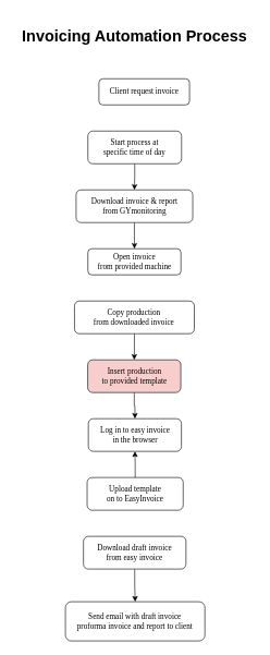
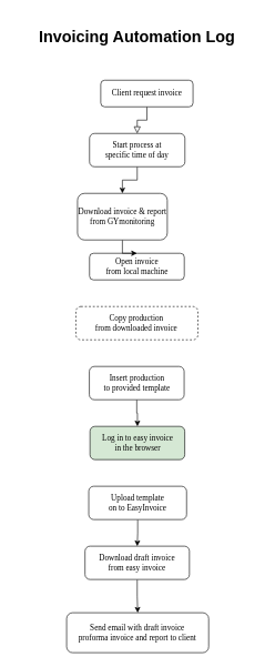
  <mxCell id="0" />
  <mxCell id="1" parent="0" />
+ <mxCell id="2" value="" style="rounded=0;html=1;jettySize=auto;orthogonalLoop=1;fontSize=11;endArrow=block;endFill=0;endSize=8;strokeWidth=1;shadow=0;labelBackgroundColor=none;edgeStyle=orthogonalEdgeStyle;fontFamily=Times New Roman;fontColor=default;" parent="1" source="3" target="7" edge="1"><mxGeometry relative="1" as="geometry"><mxPoint x="205.12" y="230" as="targetPoint" /></mxGeometry></mxCell>
  <mxCell id="3" value="Client request invoice" style="rounded=1;whiteSpace=wrap;html=1;fontSize=12;glass=0;strokeWidth=1;shadow=0;fontFamily=Times New Roman;labelBackgroundColor=none;" parent="1" vertex="1"><mxGeometry x="150.76" y="120" width="138.75" height="40" as="geometry" /></mxCell>
- <mxCell id="4" value="&lt;div&gt;Open invoice&lt;/div&gt;&lt;div&gt;from provided machine&lt;br&gt;&lt;/div&gt;" style="rounded=1;whiteSpace=wrap;html=1;fontSize=12;glass=0;strokeWidth=1;shadow=0;fontFamily=Times New Roman;labelBackgroundColor=none;" parent="1" vertex="1"><mxGeometry x="133.88" y="380" width="142.5" height="40" as="geometry" /></mxCell>
+ <mxCell id="4" value="&lt;div&gt;Open invoice&lt;/div&gt;&lt;div&gt;from local machine&lt;br&gt;&lt;/div&gt;" style="rounded=1;whiteSpace=wrap;html=1;fontSize=12;glass=0;strokeWidth=1;shadow=0;fontFamily=Times New Roman;labelBackgroundColor=none;" parent="1" vertex="1"><mxGeometry x="133.88" y="380" width="142.5" height="40" as="geometry" /></mxCell>
  <mxCell id="5" style="edgeStyle=orthogonalEdgeStyle;rounded=0;orthogonalLoop=1;jettySize=auto;html=1;labelBackgroundColor=none;fontColor=default;" edge="1" parent="1" source="15" target="4"><mxGeometry relative="1" as="geometry"><mxPoint x="203.179" y="350" as="sourcePoint" /></mxGeometry></mxCell>
  <mxCell id="6" style="edgeStyle=orthogonalEdgeStyle;rounded=0;orthogonalLoop=1;jettySize=auto;html=1;exitX=0.5;exitY=1;exitDx=0;exitDy=0;" edge="1" parent="1" source="7" target="15"><mxGeometry relative="1" as="geometry" /></mxCell>
  <mxCell id="7" value="&lt;div&gt;Start process at&lt;/div&gt;&lt;div&gt;specific time of day&lt;/div&gt;" style="rounded=1;whiteSpace=wrap;html=1;fontSize=12;glass=0;strokeWidth=1;shadow=0;fontFamily=Times New Roman;labelBackgroundColor=none;" parent="1" vertex="1"><mxGeometry x="133.88" y="200" width="143.43" height="50" as="geometry" /></mxCell>
  <mxCell id="8" style="edgeStyle=orthogonalEdgeStyle;rounded=0;orthogonalLoop=1;jettySize=auto;html=1;exitX=0.5;exitY=1;exitDx=0;exitDy=0;labelBackgroundColor=none;fontColor=default;" edge="1" parent="1" source="9" target="11"><mxGeometry relative="1" as="geometry" /></mxCell>
- <mxCell id="9" value="Insert production&lt;br&gt;to provided template" style="rounded=1;whiteSpace=wrap;html=1;fontSize=12;glass=0;strokeWidth=1;shadow=0;fontFamily=Times New Roman;labelBackgroundColor=none;fillColor=#f8cecc;" vertex="1" parent="1"><mxGeometry x="133.63" y="550" width="142.5" height="50" as="geometry" /></mxCell>
- <mxCell id="10" style="edgeStyle=orthogonalEdgeStyle;rounded=0;orthogonalLoop=1;jettySize=auto;html=1;labelBackgroundColor=none;fontColor=default;" edge="1" parent="1" source="18" target="11"><mxGeometry relative="1" as="geometry"><mxPoint x="-1.61" y="770" as="sourcePoint" /></mxGeometry></mxCell>
- <mxCell id="11" value="&lt;div&gt;Log in to easy invoice&lt;/div&gt;&lt;div&gt;in the browser&lt;br&gt;&lt;/div&gt;" style="rounded=1;whiteSpace=wrap;html=1;fontSize=12;glass=0;strokeWidth=1;shadow=0;fontFamily=Times New Roman;labelBackgroundColor=none;" vertex="1" parent="1"><mxGeometry x="134.58" y="640" width="142.5" height="50" as="geometry" /></mxCell>
- <mxCell id="12" value="&lt;h1&gt;Invoicing Automation Process&lt;/h1&gt;" style="text;html=1;align=center;verticalAlign=middle;resizable=0;points=[];autosize=1;strokeColor=none;fillColor=none;labelBackgroundColor=none;" vertex="1" parent="1"><mxGeometry x="20.13" width="370" height="70" as="geometry" y="20" /></mxCell>
+ <mxCell id="9" value="Insert production&lt;br&gt;to provided template" style="rounded=1;whiteSpace=wrap;html=1;fontSize=12;glass=0;strokeWidth=1;shadow=0;fontFamily=Times New Roman;labelBackgroundColor=none;" vertex="1" parent="1"><mxGeometry x="133.63" y="550" width="142.5" height="50" as="geometry" /></mxCell>
+ <mxCell id="10" style="edgeStyle=orthogonalEdgeStyle;rounded=0;orthogonalLoop=1;jettySize=auto;html=1;labelBackgroundColor=none;fontColor=default;" edge="1" parent="1" source="18" target="14"><mxGeometry relative="1" as="geometry"><mxPoint x="-1.61" y="770" as="sourcePoint" /></mxGeometry></mxCell>
+ <mxCell id="11" value="&lt;div&gt;Log in to easy invoice&lt;/div&gt;&lt;div&gt;in the browser&lt;br&gt;&lt;/div&gt;" style="rounded=1;whiteSpace=wrap;html=1;fontSize=12;glass=0;strokeWidth=1;shadow=0;fontFamily=Times New Roman;labelBackgroundColor=none;fillColor=#d5e8d4;" vertex="1" parent="1"><mxGeometry x="134.58" y="640" width="142.5" height="50" as="geometry" /></mxCell>
+ <mxCell id="12" value="&lt;h1&gt;Invoicing Automation Log&lt;/h1&gt;" style="text;html=1;align=center;verticalAlign=middle;resizable=0;points=[];autosize=1;strokeColor=none;fillColor=none;labelBackgroundColor=none;" vertex="1" parent="1"><mxGeometry x="20.13" width="370" height="70" as="geometry" y="20" /></mxCell>
  <mxCell id="13" value="" style="edgeStyle=orthogonalEdgeStyle;rounded=0;orthogonalLoop=1;jettySize=auto;html=1;" edge="1" parent="1" source="14" target="19"><mxGeometry relative="1" as="geometry" /></mxCell>
  <mxCell id="14" value="Download draft invoice&lt;br&gt;from easy invoice" style="rounded=1;whiteSpace=wrap;html=1;fontSize=12;glass=0;strokeWidth=1;shadow=0;fontFamily=Times New Roman;labelBackgroundColor=none;" vertex="1" parent="1"><mxGeometry x="127.1" y="820" width="156.99" height="50" as="geometry" /></mxCell>
- <mxCell id="15" value="&lt;div&gt;Download invoice &amp;amp; report&lt;br&gt;from GYmonitoring&lt;br&gt;&lt;/div&gt;" style="rounded=1;whiteSpace=wrap;html=1;fontSize=12;glass=0;strokeWidth=1;shadow=0;fontFamily=Times New Roman;labelBackgroundColor=none;" vertex="1" parent="1"><mxGeometry x="115.82" y="290" width="178.6" height="50" as="geometry" /></mxCell>
- <mxCell id="16" style="edgeStyle=orthogonalEdgeStyle;rounded=0;orthogonalLoop=1;jettySize=auto;html=1;exitX=0.5;exitY=1;exitDx=0;exitDy=0;" edge="1" parent="1" source="17" target="9"><mxGeometry relative="1" as="geometry" /></mxCell>
- <mxCell id="17" value="&lt;div&gt;Copy production&lt;/div&gt;&lt;div&gt;from downloaded invoice&lt;br&gt;&lt;/div&gt;" style="rounded=1;whiteSpace=wrap;html=1;fontSize=12;glass=0;strokeWidth=1;shadow=0;fontFamily=Times New Roman;labelBackgroundColor=none;" vertex="1" parent="1"><mxGeometry x="113.41" y="460" width="183.44" height="50" as="geometry" /></mxCell>
+ <mxCell id="15" value="&lt;div&gt;Download invoice &amp;amp; report&lt;br&gt;from GYmonitoring&lt;br&gt;&lt;/div&gt;" style="rounded=1;whiteSpace=wrap;html=1;fontSize=12;glass=0;strokeWidth=1;shadow=0;fontFamily=Times New Roman;labelBackgroundColor=none;" vertex="1" parent="1"><mxGeometry x="115.82" y="290" width="135" height="70" as="geometry" /></mxCell>
+ <mxCell id="17" value="&lt;div&gt;Copy production&lt;/div&gt;&lt;div&gt;from downloaded invoice&lt;br&gt;&lt;/div&gt;" style="rounded=1;whiteSpace=wrap;html=1;fontSize=12;glass=0;strokeWidth=1;shadow=0;fontFamily=Times New Roman;labelBackgroundColor=none;dashed=1;" vertex="1" parent="1"><mxGeometry x="113.41" y="460" width="183.44" height="50" as="geometry" /></mxCell>
  <mxCell id="18" value="&lt;div&gt;Upload template&lt;/div&gt;&lt;div&gt;on to EasyInvoice &lt;/div&gt;" style="rounded=1;whiteSpace=wrap;html=1;fontSize=12;glass=0;strokeWidth=1;shadow=0;fontFamily=Times New Roman;labelBackgroundColor=none;" vertex="1" parent="1"><mxGeometry x="132.7" y="730" width="147.11" height="50" as="geometry" /></mxCell>
  <mxCell id="19" value="Send email with&amp;nbsp;draft invoice&lt;br&gt;proforma invoice and report to client" style="whiteSpace=wrap;html=1;fontFamily=Times New Roman;rounded=1;glass=0;strokeWidth=1;shadow=0;labelBackgroundColor=none;" vertex="1" parent="1"><mxGeometry x="99.45" y="920" width="213.61" height="60" as="geometry" /></mxCell>
